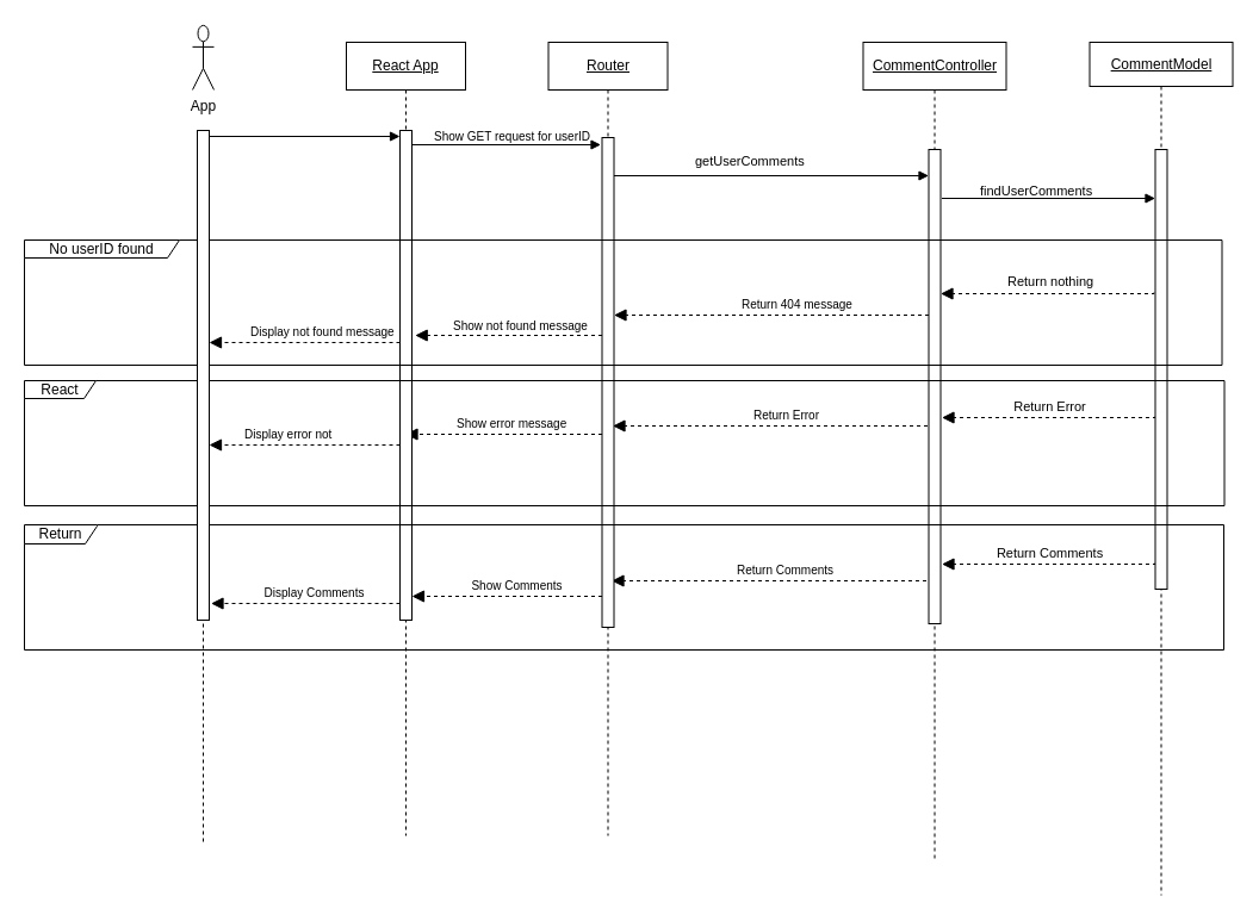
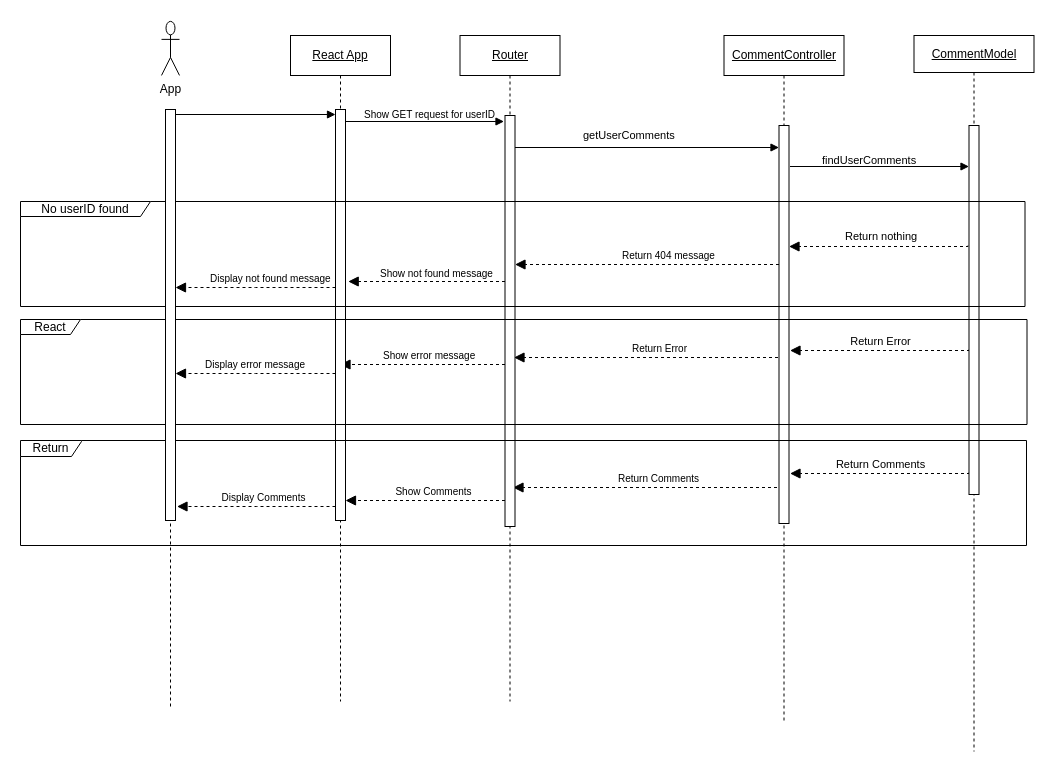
  <mxCell id="0" />
  <mxCell id="1" parent="0" />
  <mxCell id="2" value="CommentController" style="shape=umlLifeline;perimeter=lifelinePerimeter;whiteSpace=wrap;html=1;container=0;dropTarget=0;collapsible=0;recursiveResize=0;outlineConnect=0;portConstraint=eastwest;newEdgeStyle={&quot;edgeStyle&quot;:&quot;elbowEdgeStyle&quot;,&quot;elbow&quot;:&quot;vertical&quot;,&quot;curved&quot;:0,&quot;rounded&quot;:0};fontStyle=4" parent="1" vertex="1"><mxGeometry x="723.5" y="35" width="120" height="688" as="geometry" /></mxCell>
  <mxCell id="3" value="CommentModel" style="shape=umlLifeline;perimeter=lifelinePerimeter;whiteSpace=wrap;html=1;container=0;dropTarget=0;collapsible=0;recursiveResize=0;outlineConnect=0;portConstraint=eastwest;newEdgeStyle={&quot;edgeStyle&quot;:&quot;elbowEdgeStyle&quot;,&quot;elbow&quot;:&quot;vertical&quot;,&quot;curved&quot;:0,&quot;rounded&quot;:0};fontStyle=4;size=37;" parent="1" vertex="1"><mxGeometry x="913.5" y="35" width="120" height="716" as="geometry" /></mxCell>
  <mxCell id="4" value="" style="html=1;verticalAlign=bottom;endArrow=block;edgeStyle=elbowEdgeStyle;elbow=horizontal;curved=0;rounded=0;fontStyle=4" parent="1" source="25" target="23" edge="1"><mxGeometry relative="1" as="geometry"><mxPoint x="577.5" y="147" as="sourcePoint" /><Array as="points"><mxPoint x="637.5" y="147" /></Array><mxPoint x="737.5" y="147.06" as="targetPoint" /><mxPoint as="offset" /></mxGeometry></mxCell>
  <mxCell id="5" value="" style="html=1;verticalAlign=bottom;endArrow=block;edgeStyle=elbowEdgeStyle;elbow=horizontal;curved=0;rounded=0;fontStyle=4" parent="1" source="28" edge="1"><mxGeometry relative="1" as="geometry"><mxPoint x="350" y="121" as="sourcePoint" /><Array as="points"><mxPoint x="443.5" y="121" /></Array><mxPoint x="503.5" y="121" as="targetPoint" /><mxPoint as="offset" /></mxGeometry></mxCell>
  <mxCell id="6" value="" style="html=1;verticalAlign=bottom;endArrow=block;edgeStyle=elbowEdgeStyle;elbow=vertical;curved=0;rounded=0;fontStyle=4;" parent="1" target="24" edge="1"><mxGeometry x="-0.028" y="2" relative="1" as="geometry"><mxPoint x="789.5" y="166" as="sourcePoint" /><Array as="points"><mxPoint x="876.5" y="166" /></Array><mxPoint x="963.5" y="166" as="targetPoint" /><mxPoint as="offset" /></mxGeometry></mxCell>
  <mxCell id="7" value="" style="html=1;verticalAlign=bottom;endArrow=block;dashed=1;endSize=8;edgeStyle=elbowEdgeStyle;elbow=vertical;curved=0;rounded=0;endFill=1;fontStyle=4" parent="1" target="23" edge="1"><mxGeometry relative="1" as="geometry"><mxPoint x="753.5" y="246" as="targetPoint" /><Array as="points"><mxPoint x="853.5" y="246" /></Array><mxPoint x="967.5" y="245" as="sourcePoint" /></mxGeometry></mxCell>
  <mxCell id="8" value="" style="html=1;verticalAlign=bottom;endArrow=block;dashed=1;endSize=8;edgeStyle=elbowEdgeStyle;elbow=vertical;curved=0;rounded=0;endFill=1;fontStyle=4" parent="1" source="23" target="25" edge="1"><mxGeometry x="-0.095" relative="1" as="geometry"><mxPoint x="573.5" y="264" as="targetPoint" /><Array as="points"><mxPoint x="668.5" y="264" /></Array><mxPoint x="743.5" y="264" as="sourcePoint" /><mxPoint as="offset" /></mxGeometry></mxCell>
  <mxCell id="9" value="Router" style="shape=umlLifeline;perimeter=lifelinePerimeter;whiteSpace=wrap;html=1;container=0;dropTarget=0;collapsible=0;recursiveResize=0;outlineConnect=0;portConstraint=eastwest;newEdgeStyle={&quot;edgeStyle&quot;:&quot;elbowEdgeStyle&quot;,&quot;elbow&quot;:&quot;vertical&quot;,&quot;curved&quot;:0,&quot;rounded&quot;:0};fontStyle=4" parent="1" vertex="1"><mxGeometry x="459.5" y="35" width="100" height="666" as="geometry" /></mxCell>
  <mxCell id="10" value="Return Error" style="html=1;verticalAlign=bottom;endArrow=block;dashed=1;endSize=8;edgeStyle=elbowEdgeStyle;elbow=vertical;curved=0;rounded=0;endFill=1;fontStyle=0" parent="1" edge="1"><mxGeometry relative="1" as="geometry"><mxPoint x="789.5" y="350" as="targetPoint" /><Array as="points"><mxPoint x="854.5" y="350" /></Array><mxPoint x="968.5" y="349" as="sourcePoint" /><mxPoint as="offset" /></mxGeometry></mxCell>
  <mxCell id="11" value="&lt;font style=&quot;font-size: 10px;&quot;&gt;Return Error&lt;/font&gt;" style="html=1;verticalAlign=bottom;endArrow=block;dashed=1;endSize=8;edgeStyle=elbowEdgeStyle;elbow=horizontal;curved=0;rounded=0;endFill=1;fontStyle=0" parent="1" edge="1"><mxGeometry x="-0.095" relative="1" as="geometry"><mxPoint x="513.5" y="357" as="targetPoint" /><Array as="points"><mxPoint x="667.5" y="357" /></Array><mxPoint x="777.5" y="357" as="sourcePoint" /><mxPoint as="offset" /></mxGeometry></mxCell>
  <mxCell id="12" value="" style="html=1;verticalAlign=bottom;endArrow=block;dashed=1;endSize=8;edgeStyle=elbowEdgeStyle;elbow=vertical;curved=0;rounded=0;endFill=1;fontStyle=4;entryX=0.577;entryY=0.369;entryDx=0;entryDy=0;entryPerimeter=0;" parent="1" source="25" edge="1" target="27"><mxGeometry x="-0.095" relative="1" as="geometry"><mxPoint x="360" y="282" as="targetPoint" /><Array as="points" /><mxPoint x="499.5" y="282" as="sourcePoint" /><mxPoint as="offset" /></mxGeometry></mxCell>
  <mxCell id="13" value="&lt;font style=&quot;font-size: 10px;&quot;&gt;Show error message&amp;nbsp;&lt;/font&gt;" style="html=1;verticalAlign=bottom;endArrow=block;dashed=1;endSize=8;edgeStyle=elbowEdgeStyle;elbow=vertical;curved=0;rounded=0;endFill=1;fontStyle=0" parent="1" edge="1" target="27"><mxGeometry x="-0.095" relative="1" as="geometry"><mxPoint x="357.5" y="364" as="targetPoint" /><Array as="points" /><mxPoint x="504.5" y="364" as="sourcePoint" /><mxPoint as="offset" /></mxGeometry></mxCell>
  <mxCell id="14" value="Return Comments" style="html=1;verticalAlign=bottom;endArrow=block;dashed=1;endSize=8;edgeStyle=elbowEdgeStyle;elbow=vertical;curved=0;rounded=0;endFill=1;fontStyle=0" parent="1" edge="1"><mxGeometry relative="1" as="geometry"><mxPoint x="789.5" y="473" as="targetPoint" /><Array as="points"><mxPoint x="854.5" y="473" /></Array><mxPoint x="968.5" y="472" as="sourcePoint" /><mxPoint as="offset" /></mxGeometry></mxCell>
  <mxCell id="15" value="&lt;font style=&quot;font-size: 10px;&quot;&gt;Return Comments&lt;/font&gt;" style="html=1;verticalAlign=bottom;endArrow=block;dashed=1;endSize=8;edgeStyle=elbowEdgeStyle;elbow=horizontal;curved=0;rounded=0;endFill=1;fontStyle=0" parent="1" edge="1"><mxGeometry x="-0.095" relative="1" as="geometry"><mxPoint x="512.5" y="487" as="targetPoint" /><Array as="points"><mxPoint x="666.5" y="487" /></Array><mxPoint x="776.5" y="487" as="sourcePoint" /><mxPoint as="offset" /></mxGeometry></mxCell>
  <mxCell id="16" value="&lt;font style=&quot;font-size: 10px;&quot;&gt;Show Comments&lt;/font&gt;" style="html=1;verticalAlign=bottom;endArrow=block;dashed=1;endSize=8;edgeStyle=elbowEdgeStyle;elbow=vertical;curved=0;rounded=0;endFill=1;fontStyle=0" parent="1" edge="1" target="28"><mxGeometry x="-0.095" relative="1" as="geometry"><mxPoint x="357.5" y="500" as="targetPoint" /><Array as="points" /><mxPoint x="504.5" y="500" as="sourcePoint" /><mxPoint as="offset" /></mxGeometry></mxCell>
  <mxCell id="17" value="&lt;span style=&quot;color: rgb(0, 0, 0); font-family: Helvetica; font-size: 10px; font-style: normal; font-variant-ligatures: normal; font-variant-caps: normal; font-weight: 400; letter-spacing: normal; orphans: 2; text-align: center; text-indent: 0px; text-transform: none; widows: 2; word-spacing: 0px; -webkit-text-stroke-width: 0px; white-space: nowrap; background-color: rgb(255, 255, 255); text-decoration-thickness: initial; text-decoration-style: initial; text-decoration-color: initial; display: inline !important; float: none;&quot;&gt;Return 404 message&lt;/span&gt;" style="text;whiteSpace=wrap;html=1;container=0;" parent="1" vertex="1"><mxGeometry x="620.498" y="240.998" width="83" height="36" as="geometry" /></mxCell>
  <mxCell id="18" value="&lt;span style=&quot;color: rgb(0, 0, 0); font-family: Helvetica; font-size: 11px; font-style: normal; font-variant-ligatures: normal; font-variant-caps: normal; font-weight: 400; letter-spacing: normal; orphans: 2; text-align: center; text-indent: 0px; text-transform: none; widows: 2; word-spacing: 0px; -webkit-text-stroke-width: 0px; white-space: nowrap; background-color: rgb(255, 255, 255); text-decoration-thickness: initial; text-decoration-style: initial; text-decoration-color: initial; display: inline !important; float: none;&quot;&gt;Return nothing&lt;/span&gt;" style="text;whiteSpace=wrap;html=1;container=0;" parent="1" vertex="1"><mxGeometry x="843.498" y="221.998" width="106" height="37" as="geometry" /></mxCell>
  <mxCell id="19" value="&lt;span style=&quot;color: rgb(0, 0, 0); font-family: Helvetica; font-size: 11px; font-style: normal; font-variant-ligatures: normal; font-variant-caps: normal; font-weight: 400; letter-spacing: normal; orphans: 2; text-align: center; text-indent: 0px; text-transform: none; widows: 2; word-spacing: 0px; -webkit-text-stroke-width: 0px; white-space: nowrap; background-color: rgb(255, 255, 255); text-decoration-thickness: initial; text-decoration-style: initial; text-decoration-color: initial; display: inline !important; float: none;&quot;&gt;findUserComments&lt;/span&gt;" style="text;whiteSpace=wrap;html=1;container=0;" parent="1" vertex="1"><mxGeometry x="820" y="145.98" width="162.75" height="24.98" as="geometry" /></mxCell>
  <mxCell id="20" value="&lt;span style=&quot;color: rgb(0, 0, 0); font-family: Helvetica; font-size: 11px; font-style: normal; font-variant-ligatures: normal; font-variant-caps: normal; font-weight: 400; letter-spacing: normal; orphans: 2; text-align: center; text-indent: 0px; text-transform: none; widows: 2; word-spacing: 0px; -webkit-text-stroke-width: 0px; white-space: nowrap; background-color: rgb(255, 255, 255); text-decoration-thickness: initial; text-decoration-style: initial; text-decoration-color: initial; display: inline !important; float: none;&quot;&gt;getUserComments&lt;/span&gt;" style="text;whiteSpace=wrap;html=1;container=0;" parent="1" vertex="1"><mxGeometry x="580.62" y="121" width="162.75" height="24.98" as="geometry" /></mxCell>
  <mxCell id="21" value="&lt;span style=&quot;color: rgb(0, 0, 0); font-family: Helvetica; font-size: 10px; font-style: normal; font-variant-ligatures: normal; font-variant-caps: normal; font-weight: 400; letter-spacing: normal; orphans: 2; text-align: center; text-indent: 0px; text-transform: none; widows: 2; word-spacing: 0px; -webkit-text-stroke-width: 0px; white-space: nowrap; background-color: rgb(255, 255, 255); text-decoration-thickness: initial; text-decoration-style: initial; text-decoration-color: initial; display: inline !important; float: none;&quot;&gt;Show not found message&lt;/span&gt;" style="text;whiteSpace=wrap;html=1;container=0;" parent="1" vertex="1"><mxGeometry x="377.505" y="258.994" width="121" height="36" as="geometry" /></mxCell>
  <mxCell id="22" value="&lt;span style=&quot;color: rgb(0, 0, 0); font-family: Helvetica; font-style: normal; font-variant-ligatures: normal; font-variant-caps: normal; font-weight: 400; letter-spacing: normal; orphans: 2; text-align: center; text-indent: 0px; text-transform: none; widows: 2; word-spacing: 0px; -webkit-text-stroke-width: 0px; white-space: nowrap; background-color: rgb(255, 255, 255); text-decoration-thickness: initial; text-decoration-style: initial; text-decoration-color: initial; float: none; display: inline !important;&quot;&gt;&lt;font style=&quot;font-size: 10px;&quot;&gt;Show GET request for userID&lt;/font&gt;&lt;/span&gt;" style="text;whiteSpace=wrap;html=1;container=0;" parent="1" vertex="1"><mxGeometry x="361.5" y="100.02" width="142.5" height="24.98" as="geometry" /></mxCell>
  <mxCell id="23" value="" style="html=1;points=[];perimeter=orthogonalPerimeter;outlineConnect=0;targetShapes=umlLifeline;portConstraint=eastwest;newEdgeStyle={&quot;edgeStyle&quot;:&quot;elbowEdgeStyle&quot;,&quot;elbow&quot;:&quot;vertical&quot;,&quot;curved&quot;:0,&quot;rounded&quot;:0};fontStyle=4;container=0;" parent="1" vertex="1"><mxGeometry x="778.5" y="125" width="10" height="398" as="geometry" /></mxCell>
  <mxCell id="24" value="" style="html=1;points=[];perimeter=orthogonalPerimeter;outlineConnect=0;targetShapes=umlLifeline;portConstraint=eastwest;newEdgeStyle={&quot;edgeStyle&quot;:&quot;elbowEdgeStyle&quot;,&quot;elbow&quot;:&quot;vertical&quot;,&quot;curved&quot;:0,&quot;rounded&quot;:0};fontStyle=4;container=0;" parent="1" vertex="1"><mxGeometry x="968.5" y="125" width="10" height="369" as="geometry" /></mxCell>
  <mxCell id="25" value="" style="html=1;points=[];perimeter=orthogonalPerimeter;outlineConnect=0;targetShapes=umlLifeline;portConstraint=eastwest;newEdgeStyle={&quot;edgeStyle&quot;:&quot;elbowEdgeStyle&quot;,&quot;elbow&quot;:&quot;vertical&quot;,&quot;curved&quot;:0,&quot;rounded&quot;:0};fontStyle=4;container=0;" parent="1" vertex="1"><mxGeometry x="504.5" y="115" width="10" height="411" as="geometry" /></mxCell>
  <mxCell id="26" value="" style="group" parent="1" vertex="1" connectable="0"><mxGeometry x="290" y="35" width="100" height="666" as="geometry" /></mxCell>
  <mxCell id="27" value="React App" style="shape=umlLifeline;perimeter=lifelinePerimeter;whiteSpace=wrap;html=1;container=0;dropTarget=0;collapsible=0;recursiveResize=0;outlineConnect=0;portConstraint=eastwest;newEdgeStyle={&quot;edgeStyle&quot;:&quot;elbowEdgeStyle&quot;,&quot;elbow&quot;:&quot;vertical&quot;,&quot;curved&quot;:0,&quot;rounded&quot;:0};fontStyle=4;size=40;" parent="26" vertex="1"><mxGeometry width="100" height="666" as="geometry" /></mxCell>
  <mxCell id="28" value="" style="html=1;points=[];perimeter=orthogonalPerimeter;outlineConnect=0;targetShapes=umlLifeline;portConstraint=eastwest;newEdgeStyle={&quot;edgeStyle&quot;:&quot;elbowEdgeStyle&quot;,&quot;elbow&quot;:&quot;vertical&quot;,&quot;curved&quot;:0,&quot;rounded&quot;:0};fontStyle=4;container=0;" parent="26" vertex="1"><mxGeometry x="45" y="74" width="10" height="411" as="geometry" /></mxCell>
  <mxCell id="29" value="" style="html=1;verticalAlign=bottom;endArrow=block;edgeStyle=elbowEdgeStyle;elbow=horizontal;curved=0;rounded=0;fontStyle=4" parent="26" source="39" edge="1"><mxGeometry relative="1" as="geometry"><mxPoint x="-120" y="79" as="sourcePoint" /><Array as="points"><mxPoint x="-7.5" y="79" /></Array><mxPoint x="45" y="79" as="targetPoint" /><mxPoint as="offset" /></mxGeometry></mxCell>
  <mxCell id="30" value="" style="html=1;verticalAlign=bottom;endArrow=block;dashed=1;endSize=8;edgeStyle=elbowEdgeStyle;elbow=vertical;curved=0;rounded=0;endFill=1;fontStyle=4;" parent="26" target="39" edge="1"><mxGeometry x="-0.095" relative="1" as="geometry"><mxPoint x="-100" y="252" as="targetPoint" /><Array as="points" /><mxPoint x="45" y="252" as="sourcePoint" /><mxPoint as="offset" /></mxGeometry></mxCell>
  <mxCell id="31" value="&lt;span style=&quot;color: rgb(0, 0, 0); font-family: Helvetica; font-size: 10px; font-style: normal; font-variant-ligatures: normal; font-variant-caps: normal; font-weight: 400; letter-spacing: normal; orphans: 2; text-align: center; text-indent: 0px; text-transform: none; widows: 2; word-spacing: 0px; -webkit-text-stroke-width: 0px; white-space: nowrap; background-color: rgb(255, 255, 255); text-decoration-thickness: initial; text-decoration-style: initial; text-decoration-color: initial; display: inline !important; float: none;&quot;&gt;Display not found message&lt;/span&gt;" style="text;whiteSpace=wrap;html=1;container=0;" parent="26" vertex="1"><mxGeometry x="-82.495" y="228.994" width="121" height="36" as="geometry" /></mxCell>
  <mxCell id="32" value="&lt;font style=&quot;font-size: 12px;&quot;&gt;No userID found&lt;/font&gt;" style="shape=umlFrame;whiteSpace=wrap;html=1;pointerEvents=0;width=130;height=15;container=0;" parent="1" vertex="1"><mxGeometry x="20" y="201" width="1004.5" height="105" as="geometry" /></mxCell>
  <mxCell id="33" value="&lt;font style=&quot;font-size: 12px;&quot;&gt;Return&lt;/font&gt;" style="shape=umlFrame;whiteSpace=wrap;html=1;pointerEvents=0;width=61;height=16;container=0;" parent="1" vertex="1"><mxGeometry x="20" y="440" width="1006" height="105" as="geometry" /></mxCell>
  <mxCell id="34" value="React" style="shape=umlFrame;whiteSpace=wrap;html=1;pointerEvents=0;width=60;height=15;container=0;" parent="1" vertex="1"><mxGeometry x="20" y="319" width="1006.5" height="105" as="geometry" /></mxCell>
  <mxCell id="35" value="&lt;font style=&quot;font-size: 10px;&quot;&gt;Display Comments&lt;/font&gt;" style="html=1;verticalAlign=bottom;endArrow=block;dashed=1;endSize=8;edgeStyle=elbowEdgeStyle;elbow=vertical;curved=0;rounded=0;endFill=1;fontStyle=0" parent="1" source="28" edge="1"><mxGeometry x="-0.095" relative="1" as="geometry"><mxPoint x="176.5" y="506" as="targetPoint" /><Array as="points" /><mxPoint x="330" y="506" as="sourcePoint" /><mxPoint as="offset" /></mxGeometry></mxCell>
  <mxCell id="36" value="" style="group" vertex="1" connectable="0" parent="1"><mxGeometry x="161" y="49" width="18" height="657" as="geometry" /></mxCell>
  <mxCell id="37" value="" style="endArrow=none;dashed=1;html=1;rounded=0;" edge="1" parent="36"><mxGeometry width="50" height="50" relative="1" as="geometry"><mxPoint x="9" y="657.0" as="sourcePoint" /><mxPoint x="9" y="57.503" as="targetPoint" /></mxGeometry></mxCell>
  <mxCell id="38" value="App" style="shape=umlActor;verticalLabelPosition=bottom;verticalAlign=top;html=1;outlineConnect=0;" vertex="1" parent="36"><mxGeometry y="-28.14" width="18" height="54.053" as="geometry" /></mxCell>
  <mxCell id="39" value="" style="html=1;points=[];perimeter=orthogonalPerimeter;outlineConnect=0;targetShapes=umlLifeline;portConstraint=eastwest;newEdgeStyle={&quot;edgeStyle&quot;:&quot;elbowEdgeStyle&quot;,&quot;elbow&quot;:&quot;vertical&quot;,&quot;curved&quot;:0,&quot;rounded&quot;:0};fontStyle=4;container=0;" parent="1" vertex="1"><mxGeometry x="165" y="109" width="10" height="411" as="geometry" /></mxCell>
  <mxCell id="40" value="" style="html=1;verticalAlign=bottom;endArrow=block;dashed=1;endSize=8;edgeStyle=elbowEdgeStyle;elbow=vertical;curved=0;rounded=0;endFill=1;fontStyle=4;" parent="1" source="28" edge="1"><mxGeometry x="-0.095" relative="1" as="geometry"><mxPoint x="175" y="373" as="targetPoint" /><Array as="points" /><mxPoint x="330" y="373.01" as="sourcePoint" /><mxPoint as="offset" /></mxGeometry></mxCell>
- <mxCell id="41" value="&lt;span style=&quot;color: rgb(0, 0, 0); font-family: Helvetica; font-size: 10px; font-style: normal; font-variant-ligatures: normal; font-variant-caps: normal; font-weight: 400; letter-spacing: normal; orphans: 2; text-align: center; text-indent: 0px; text-transform: none; widows: 2; word-spacing: 0px; -webkit-text-stroke-width: 0px; white-space: nowrap; background-color: rgb(255, 255, 255); text-decoration-thickness: initial; text-decoration-style: initial; text-decoration-color: initial; display: inline !important; float: none;&quot;&gt;Display error not&lt;/span&gt;" style="text;whiteSpace=wrap;html=1;container=0;" parent="1" vertex="1"><mxGeometry x="202.505" y="350.004" width="121" height="36" as="geometry" /></mxCell>
+ <mxCell id="41" value="&lt;span style=&quot;color: rgb(0, 0, 0); font-family: Helvetica; font-size: 10px; font-style: normal; font-variant-ligatures: normal; font-variant-caps: normal; font-weight: 400; letter-spacing: normal; orphans: 2; text-align: center; text-indent: 0px; text-transform: none; widows: 2; word-spacing: 0px; -webkit-text-stroke-width: 0px; white-space: nowrap; background-color: rgb(255, 255, 255); text-decoration-thickness: initial; text-decoration-style: initial; text-decoration-color: initial; display: inline !important; float: none;&quot;&gt;Display error message&lt;/span&gt;" style="text;whiteSpace=wrap;html=1;container=0;" parent="1" vertex="1"><mxGeometry x="202.505" y="350.004" width="121" height="36" as="geometry" /></mxCell>
